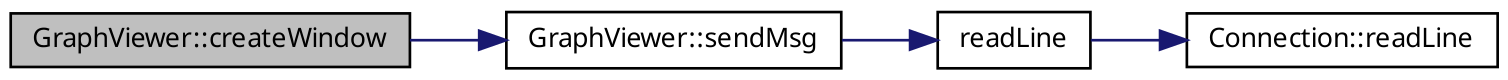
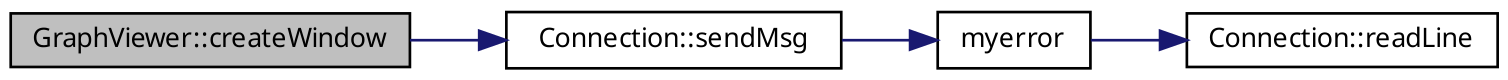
  digraph {
    fontname="Noto Sans"
    rankdir=LR
    node [color=black fillcolor=white fontname="Noto Sans" fontsize=10 shape=record style=filled]
    edge [color=midnightblue fontname="Noto Sans" fontsize=10 labelfontname=Helvetica labelfontsize=10 style=solid]
    n1 [fillcolor=grey75 fontcolor=black height=0.2 label="GraphViewer::createWindow" width=0.4]
-   n2 [height=0.2 label="GraphViewer::sendMsg" width=0.4]
-   n3 [height=0.2 label=readLine width=0.4]
+   n2 [height=0.2 label="Connection::sendMsg" width=0.4]
+   n3 [height=0.2 label=myerror width=0.4]
    n4 [height=0.2 label="Connection::readLine" width=0.4]
    n1 -> n2
    n2 -> n3
    n3 -> n4
  }
